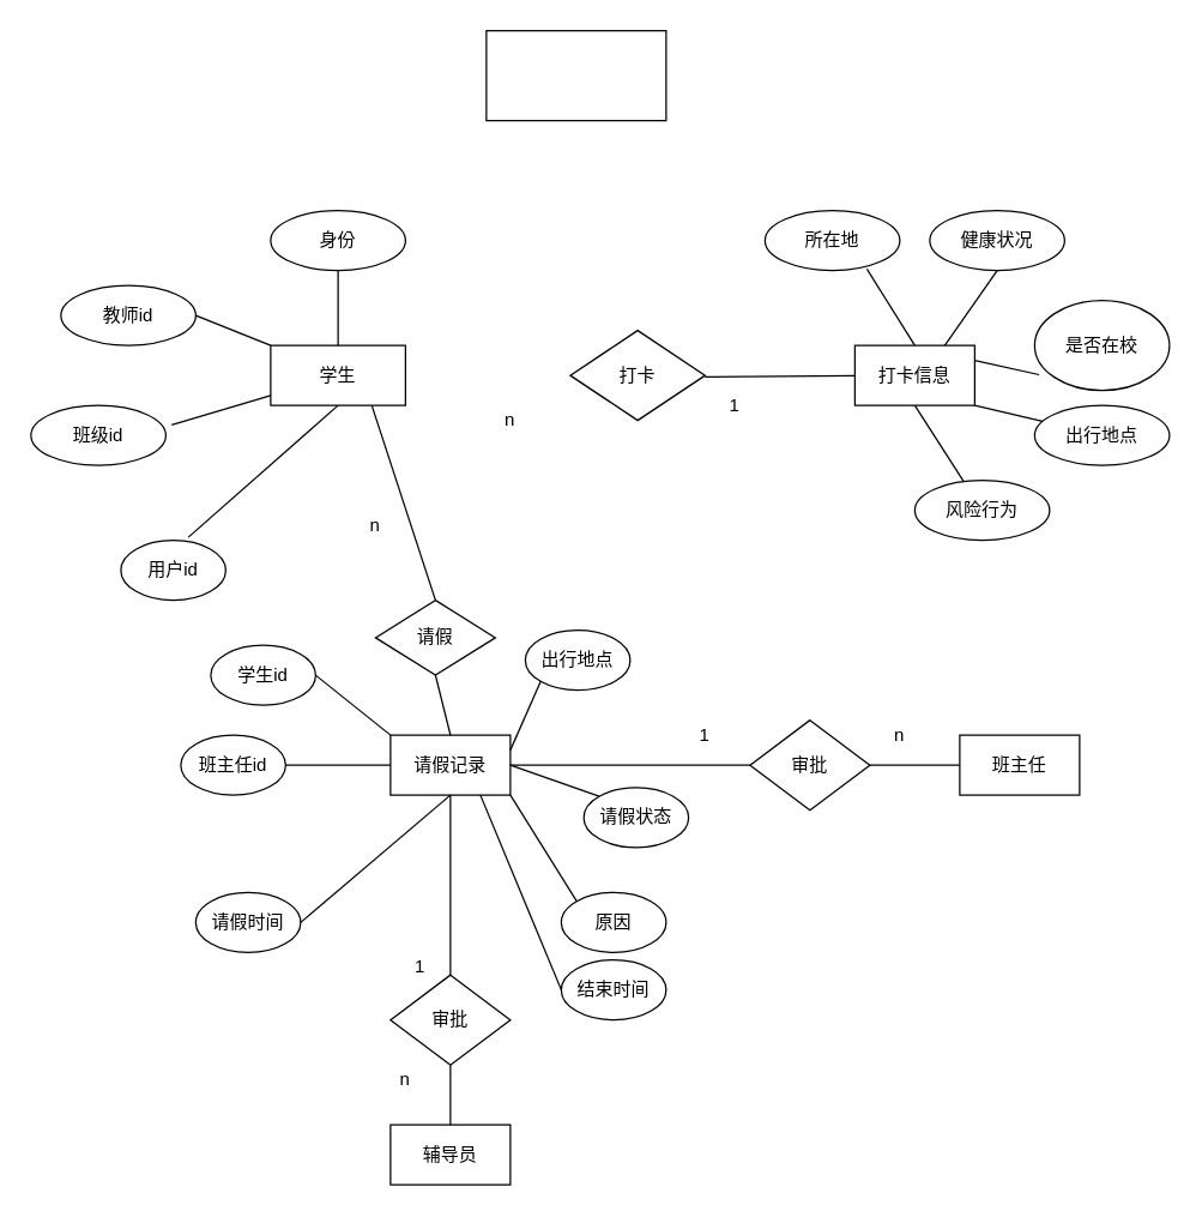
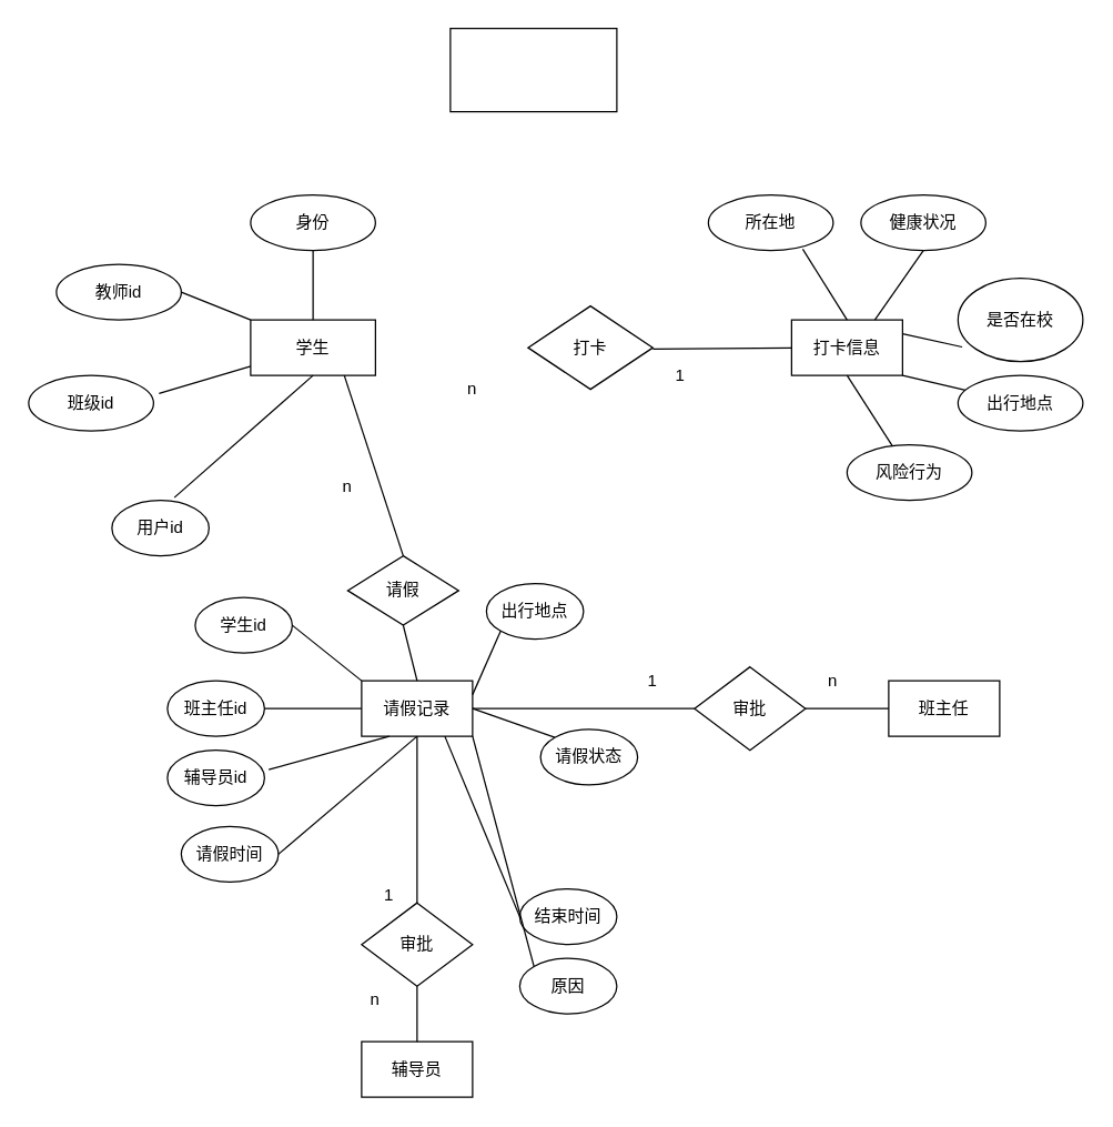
  <mxCell id="0" />
  <mxCell id="1" parent="0" />
  <mxCell id="2" value="打卡信息" style="rounded=0;whiteSpace=wrap;html=1;" vertex="1" parent="1"><mxGeometry x="570" y="230" width="80" height="40" as="geometry" /></mxCell>
  <mxCell id="3" value="学生" style="rounded=0;whiteSpace=wrap;html=1;" vertex="1" parent="1"><mxGeometry x="180" y="230" width="90" height="40" as="geometry" /></mxCell>
  <mxCell id="4" value="身份" style="ellipse;whiteSpace=wrap;html=1;" vertex="1" parent="1"><mxGeometry x="180" y="140" width="90" height="40" as="geometry" /></mxCell>
  <mxCell id="5" value="班级id" style="ellipse;whiteSpace=wrap;html=1;" vertex="1" parent="1"><mxGeometry x="20" y="270" width="90" height="40" as="geometry" /></mxCell>
  <mxCell id="6" value="用户id" style="ellipse;whiteSpace=wrap;html=1;" vertex="1" parent="1"><mxGeometry x="80" y="360" width="70" height="40" as="geometry" /></mxCell>
  <mxCell id="7" value="教师id" style="ellipse;whiteSpace=wrap;html=1;" vertex="1" parent="1"><mxGeometry x="40" y="190" width="90" height="40" as="geometry" /></mxCell>
  <mxCell id="8" value="" style="endArrow=none;html=1;entryX=0.643;entryY=-0.05;entryDx=0;entryDy=0;exitX=0.5;exitY=1;exitDx=0;exitDy=0;entryPerimeter=0;" edge="1" parent="1" source="3" target="6"><mxGeometry width="50" height="50" relative="1" as="geometry"><mxPoint x="180" y="235" as="sourcePoint" /><mxPoint x="170" y="360" as="targetPoint" /></mxGeometry></mxCell>
  <mxCell id="9" value="" style="endArrow=none;html=1;entryX=1.044;entryY=0.325;entryDx=0;entryDy=0;entryPerimeter=0;" edge="1" parent="1" source="3" target="5"><mxGeometry width="50" height="50" relative="1" as="geometry"><mxPoint x="120" y="410" as="sourcePoint" /><mxPoint x="170" y="360" as="targetPoint" /></mxGeometry></mxCell>
  <mxCell id="10" value="" style="endArrow=none;html=1;entryX=0.5;entryY=1;entryDx=0;entryDy=0;exitX=0.5;exitY=0;exitDx=0;exitDy=0;" edge="1" parent="1" source="3" target="4"><mxGeometry width="50" height="50" relative="1" as="geometry"><mxPoint x="120" y="410" as="sourcePoint" /><mxPoint x="170" y="360" as="targetPoint" /></mxGeometry></mxCell>
  <mxCell id="11" value="" style="endArrow=none;html=1;exitX=0;exitY=0;exitDx=0;exitDy=0;entryX=1;entryY=0.5;entryDx=0;entryDy=0;" edge="1" parent="1" source="3" target="7"><mxGeometry width="50" height="50" relative="1" as="geometry"><mxPoint x="120" y="410" as="sourcePoint" /><mxPoint x="130" y="220" as="targetPoint" /></mxGeometry></mxCell>
  <mxCell id="12" value="&lt;span&gt;打卡&lt;/span&gt;" style="rhombus;whiteSpace=wrap;html=1;" vertex="1" parent="1"><mxGeometry x="380" y="220" width="90" height="60" as="geometry" /></mxCell>
  <mxCell id="13" value="n" style="text;html=1;strokeColor=none;fillColor=none;align=center;verticalAlign=middle;whiteSpace=wrap;rounded=0;" vertex="1" parent="1"><mxGeometry x="320" y="270" width="40" height="20" as="geometry" /></mxCell>
  <mxCell id="14" value="" style="endArrow=none;html=1;" edge="1" parent="1" source="2"><mxGeometry width="50" height="50" relative="1" as="geometry"><mxPoint x="390" y="260" as="sourcePoint" /><mxPoint x="470" y="251" as="targetPoint" /></mxGeometry></mxCell>
  <mxCell id="15" value="1" style="text;html=1;strokeColor=none;fillColor=none;align=center;verticalAlign=middle;whiteSpace=wrap;rounded=0;" vertex="1" parent="1"><mxGeometry x="470" y="260" width="40" height="20" as="geometry" /></mxCell>
  <mxCell id="16" value="所在地" style="ellipse;whiteSpace=wrap;html=1;" vertex="1" parent="1"><mxGeometry x="510" y="140" width="90" height="40" as="geometry" /></mxCell>
  <mxCell id="17" value="健康状况" style="ellipse;whiteSpace=wrap;html=1;" vertex="1" parent="1"><mxGeometry x="620" y="140" width="90" height="40" as="geometry" /></mxCell>
  <mxCell id="18" value="是否在校" style="ellipse;whiteSpace=wrap;html=1;" vertex="1" parent="1"><mxGeometry x="690" y="200" width="90" height="60" as="geometry" /></mxCell>
  <mxCell id="19" value="出行地点" style="ellipse;whiteSpace=wrap;html=1;" vertex="1" parent="1"><mxGeometry x="690" y="270" width="90" height="40" as="geometry" /></mxCell>
  <mxCell id="20" value="风险行为" style="ellipse;whiteSpace=wrap;html=1;" vertex="1" parent="1"><mxGeometry x="610" y="320" width="90" height="40" as="geometry" /></mxCell>
  <mxCell id="21" value="" style="endArrow=none;html=1;" edge="1" parent="1" source="20"><mxGeometry width="50" height="50" relative="1" as="geometry"><mxPoint x="560" y="320" as="sourcePoint" /><mxPoint x="610" y="270" as="targetPoint" /></mxGeometry></mxCell>
  <mxCell id="22" value="" style="endArrow=none;html=1;entryX=1;entryY=1;entryDx=0;entryDy=0;" edge="1" parent="1" source="19" target="2"><mxGeometry width="50" height="50" relative="1" as="geometry"><mxPoint x="652.638" y="330.77" as="sourcePoint" /><mxPoint x="620" y="280" as="targetPoint" /></mxGeometry></mxCell>
  <mxCell id="23" value="" style="endArrow=none;html=1;entryX=1;entryY=0.25;entryDx=0;entryDy=0;exitX=0.033;exitY=0.825;exitDx=0;exitDy=0;exitPerimeter=0;" edge="1" parent="1" source="18" target="2"><mxGeometry width="50" height="50" relative="1" as="geometry"><mxPoint x="662.638" y="340.77" as="sourcePoint" /><mxPoint x="630" y="290" as="targetPoint" /></mxGeometry></mxCell>
  <mxCell id="24" value="" style="endArrow=none;html=1;entryX=0.75;entryY=0;entryDx=0;entryDy=0;exitX=0.5;exitY=1;exitDx=0;exitDy=0;" edge="1" parent="1" source="17" target="2"><mxGeometry width="50" height="50" relative="1" as="geometry"><mxPoint x="672.638" y="350.77" as="sourcePoint" /><mxPoint x="640" y="300" as="targetPoint" /></mxGeometry></mxCell>
  <mxCell id="25" value="" style="endArrow=none;html=1;entryX=0.756;entryY=0.975;entryDx=0;entryDy=0;entryPerimeter=0;" edge="1" parent="1" target="16"><mxGeometry width="50" height="50" relative="1" as="geometry"><mxPoint x="610" y="230" as="sourcePoint" /><mxPoint x="650" y="310" as="targetPoint" /></mxGeometry></mxCell>
  <mxCell id="26" value="请假" style="rhombus;whiteSpace=wrap;html=1;" vertex="1" parent="1"><mxGeometry x="250" y="400" width="80" height="50" as="geometry" /></mxCell>
  <mxCell id="27" value="" style="endArrow=none;html=1;entryX=0.75;entryY=1;entryDx=0;entryDy=0;exitX=0.5;exitY=0;exitDx=0;exitDy=0;" edge="1" parent="1" source="26" target="3"><mxGeometry width="50" height="50" relative="1" as="geometry"><mxPoint x="390" y="260" as="sourcePoint" /><mxPoint x="280" y="260" as="targetPoint" /></mxGeometry></mxCell>
  <mxCell id="28" value="n" style="text;html=1;strokeColor=none;fillColor=none;align=center;verticalAlign=middle;whiteSpace=wrap;rounded=0;" vertex="1" parent="1"><mxGeometry x="230" y="340" width="40" height="20" as="geometry" /></mxCell>
  <mxCell id="29" value="请假记录" style="rounded=0;whiteSpace=wrap;html=1;" vertex="1" parent="1"><mxGeometry x="260" y="490" width="80" height="40" as="geometry" /></mxCell>
  <mxCell id="30" value="" style="endArrow=none;html=1;entryX=0.5;entryY=1;entryDx=0;entryDy=0;exitX=0.5;exitY=0;exitDx=0;exitDy=0;" edge="1" parent="1" source="29" target="26"><mxGeometry width="50" height="50" relative="1" as="geometry"><mxPoint x="300" y="480" as="sourcePoint" /><mxPoint x="257.5" y="280" as="targetPoint" /></mxGeometry></mxCell>
  <mxCell id="31" value="学生id" style="ellipse;whiteSpace=wrap;html=1;" vertex="1" parent="1"><mxGeometry x="140" y="430" width="70" height="40" as="geometry" /></mxCell>
  <mxCell id="32" value="班主任id" style="ellipse;whiteSpace=wrap;html=1;" vertex="1" parent="1"><mxGeometry x="120" y="490" width="70" height="40" as="geometry" /></mxCell>
+ <mxCell id="33" value="辅导员id" style="ellipse;whiteSpace=wrap;html=1;" vertex="1" parent="1"><mxGeometry x="120" y="540" width="70" height="40" as="geometry" /></mxCell>
  <mxCell id="34" value="请假时间" style="ellipse;whiteSpace=wrap;html=1;" vertex="1" parent="1"><mxGeometry x="130" y="595" width="70" height="40" as="geometry" /></mxCell>
  <mxCell id="35" value="结束时间&lt;span style=&quot;color: rgba(0 , 0 , 0 , 0) ; font-family: monospace ; font-size: 0px&quot;&gt;%3CmxGraphModel%3E%3Croot%3E%3CmxCell%20id%3D%220%22%2F%3E%3CmxCell%20id%3D%221%22%20parent%3D%220%22%2F%3E%3CmxCell%20id%3D%222%22%20value%3D%22%E8%AF%B7%E5%81%87%E6%97%B6%E9%97%B4%22%20style%3D%22ellipse%3BwhiteSpace%3Dwrap%3Bhtml%3D1%3B%22%20vertex%3D%221%22%20parent%3D%221%22%3E%3CmxGeometry%20x%3D%22280%22%20y%3D%22560%22%20width%3D%2270%22%20height%3D%2240%22%20as%3D%22geometry%22%2F%3E%3C%2FmxCell%3E%3C%2Froot%3E%3C%2FmxGraphModel%3E&lt;/span&gt;" style="ellipse;whiteSpace=wrap;html=1;" vertex="1" parent="1"><mxGeometry x="374" y="640" width="70" height="40" as="geometry" /></mxCell>
- <mxCell id="36" value="原因" style="ellipse;whiteSpace=wrap;html=1;" vertex="1" parent="1"><mxGeometry x="374" y="595" width="70" height="40" as="geometry" /></mxCell>
+ <mxCell id="36" value="原因" style="ellipse;whiteSpace=wrap;html=1;" vertex="1" parent="1"><mxGeometry x="374" y="690" width="70" height="40" as="geometry" /></mxCell>
  <mxCell id="37" value="请假状态" style="ellipse;whiteSpace=wrap;html=1;" vertex="1" parent="1"><mxGeometry x="389" y="525" width="70" height="40" as="geometry" /></mxCell>
  <mxCell id="38" value="出行地点" style="ellipse;whiteSpace=wrap;html=1;" vertex="1" parent="1"><mxGeometry x="350" y="420" width="70" height="40" as="geometry" /></mxCell>
  <mxCell id="39" value="" style="endArrow=none;html=1;entryX=1;entryY=0.5;entryDx=0;entryDy=0;exitX=0;exitY=0;exitDx=0;exitDy=0;" edge="1" parent="1" source="29" target="31"><mxGeometry width="50" height="50" relative="1" as="geometry"><mxPoint x="310" y="500" as="sourcePoint" /><mxPoint x="300" y="460" as="targetPoint" /></mxGeometry></mxCell>
  <mxCell id="40" value="" style="endArrow=none;html=1;entryX=1;entryY=0.5;entryDx=0;entryDy=0;" edge="1" parent="1" target="32"><mxGeometry width="50" height="50" relative="1" as="geometry"><mxPoint x="260" y="510" as="sourcePoint" /><mxPoint x="310" y="470" as="targetPoint" /></mxGeometry></mxCell>
+ <mxCell id="41" value="" style="endArrow=none;html=1;entryX=1.043;entryY=0.35;entryDx=0;entryDy=0;exitX=0.25;exitY=1;exitDx=0;exitDy=0;entryPerimeter=0;" edge="1" parent="1" source="29" target="33"><mxGeometry width="50" height="50" relative="1" as="geometry"><mxPoint x="330" y="520" as="sourcePoint" /><mxPoint x="320" y="480" as="targetPoint" /></mxGeometry></mxCell>
  <mxCell id="42" value="" style="endArrow=none;html=1;exitX=0.5;exitY=1;exitDx=0;exitDy=0;entryX=1;entryY=0.5;entryDx=0;entryDy=0;" edge="1" parent="1" source="29" target="34"><mxGeometry width="50" height="50" relative="1" as="geometry"><mxPoint x="340" y="530" as="sourcePoint" /><mxPoint x="210" y="610" as="targetPoint" /></mxGeometry></mxCell>
  <mxCell id="43" value="" style="endArrow=none;html=1;entryX=0.5;entryY=1;entryDx=0;entryDy=0;exitX=0;exitY=1;exitDx=0;exitDy=0;" edge="1" parent="1" source="38"><mxGeometry width="50" height="50" relative="1" as="geometry"><mxPoint x="350" y="540" as="sourcePoint" /><mxPoint x="340" y="500" as="targetPoint" /></mxGeometry></mxCell>
  <mxCell id="44" value="" style="endArrow=none;html=1;entryX=1;entryY=0.5;entryDx=0;entryDy=0;exitX=0;exitY=0;exitDx=0;exitDy=0;" edge="1" parent="1" source="37" target="29"><mxGeometry width="50" height="50" relative="1" as="geometry"><mxPoint x="370" y="540" as="sourcePoint" /><mxPoint x="350" y="510" as="targetPoint" /></mxGeometry></mxCell>
  <mxCell id="45" value="" style="endArrow=none;html=1;entryX=1;entryY=1;entryDx=0;entryDy=0;exitX=0;exitY=0;exitDx=0;exitDy=0;" edge="1" parent="1" source="36" target="29"><mxGeometry width="50" height="50" relative="1" as="geometry"><mxPoint x="370" y="560" as="sourcePoint" /><mxPoint x="360" y="520" as="targetPoint" /></mxGeometry></mxCell>
  <mxCell id="46" value="" style="endArrow=none;html=1;entryX=0.75;entryY=1;entryDx=0;entryDy=0;exitX=0;exitY=0.5;exitDx=0;exitDy=0;" edge="1" parent="1" source="35" target="29"><mxGeometry width="50" height="50" relative="1" as="geometry"><mxPoint x="380" y="570" as="sourcePoint" /><mxPoint x="370" y="530" as="targetPoint" /></mxGeometry></mxCell>
  <mxCell id="47" value="审批" style="rhombus;whiteSpace=wrap;html=1;" vertex="1" parent="1"><mxGeometry x="500" y="480" width="80" height="60" as="geometry" /></mxCell>
  <mxCell id="48" value="" style="endArrow=none;html=1;entryX=0;entryY=0.5;entryDx=0;entryDy=0;exitX=1;exitY=0.5;exitDx=0;exitDy=0;" edge="1" parent="1" source="29" target="47"><mxGeometry width="50" height="50" relative="1" as="geometry"><mxPoint x="420" y="530" as="sourcePoint" /><mxPoint x="470" y="480" as="targetPoint" /></mxGeometry></mxCell>
  <mxCell id="49" value="班主任" style="rounded=0;whiteSpace=wrap;html=1;" vertex="1" parent="1"><mxGeometry x="640" y="490" width="80" height="40" as="geometry" /></mxCell>
  <mxCell id="50" value="" style="endArrow=none;html=1;exitX=1;exitY=0.5;exitDx=0;exitDy=0;" edge="1" parent="1" source="47" target="49"><mxGeometry width="50" height="50" relative="1" as="geometry"><mxPoint x="420" y="530" as="sourcePoint" /><mxPoint x="470" y="480" as="targetPoint" /></mxGeometry></mxCell>
  <mxCell id="51" value="1" style="text;html=1;strokeColor=none;fillColor=none;align=center;verticalAlign=middle;whiteSpace=wrap;rounded=0;" vertex="1" parent="1"><mxGeometry x="450" y="480" width="40" height="20" as="geometry" /></mxCell>
  <mxCell id="52" value="n" style="text;html=1;strokeColor=none;fillColor=none;align=center;verticalAlign=middle;whiteSpace=wrap;rounded=0;" vertex="1" parent="1"><mxGeometry x="580" y="480" width="40" height="20" as="geometry" /></mxCell>
  <mxCell id="53" value="审批" style="rhombus;whiteSpace=wrap;html=1;" vertex="1" parent="1"><mxGeometry x="260" y="650" width="80" height="60" as="geometry" /></mxCell>
  <mxCell id="54" value="辅导员" style="rounded=0;whiteSpace=wrap;html=1;" vertex="1" parent="1"><mxGeometry x="260" y="750" width="80" height="40" as="geometry" /></mxCell>
  <mxCell id="55" value="" style="endArrow=none;html=1;exitX=0.5;exitY=1;exitDx=0;exitDy=0;" edge="1" parent="1" source="53" target="54"><mxGeometry width="50" height="50" relative="1" as="geometry"><mxPoint x="190" y="760" as="sourcePoint" /><mxPoint x="240" y="710" as="targetPoint" /></mxGeometry></mxCell>
  <mxCell id="56" value="1" style="text;html=1;strokeColor=none;fillColor=none;align=center;verticalAlign=middle;whiteSpace=wrap;rounded=0;" vertex="1" parent="1"><mxGeometry x="260" y="635" width="40" height="20" as="geometry" /></mxCell>
  <mxCell id="57" value="n" style="text;html=1;strokeColor=none;fillColor=none;align=center;verticalAlign=middle;whiteSpace=wrap;rounded=0;" vertex="1" parent="1"><mxGeometry x="250" y="710" width="40" height="20" as="geometry" /></mxCell>
  <mxCell id="58" value="" style="endArrow=none;html=1;entryX=0.5;entryY=0;entryDx=0;entryDy=0;" edge="1" parent="1" source="29" target="53"><mxGeometry width="50" height="50" relative="1" as="geometry"><mxPoint x="310" y="740" as="sourcePoint" /><mxPoint x="310" y="850" as="targetPoint" /></mxGeometry></mxCell>
  <mxCell id="59" value="" style="rounded=0;whiteSpace=wrap;html=1;" vertex="1" parent="1"><mxGeometry x="324" y="20" width="120" height="60" as="geometry" /></mxCell>
